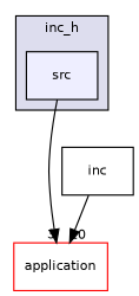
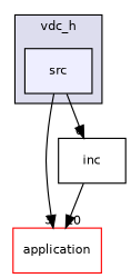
  digraph {
    compound=true
    node [fontname=Helvetica fontsize=10 shape=box style=filled]
    edge [labeldistance=1.5 labelfontname=Helvetica labelfontsize=10]
    n1 [fillcolor="#eeeeff" label=src pencolor=black]
    n2 [color=red fillcolor=white label=application]
    n3 [label=inc style=""]
    subgraph cluster_1 {
      bgcolor="#ddddee"
      fontname=Helvetica
      fontsize=10
-     label=inc_h
+     label=vdc_h
      pencolor=black
      n1
    }
    n1 -> n2 [headlabel=3]
+   n1 -> n3 [headlabel=6]
    n3 -> n2 [headlabel=10]
  }
